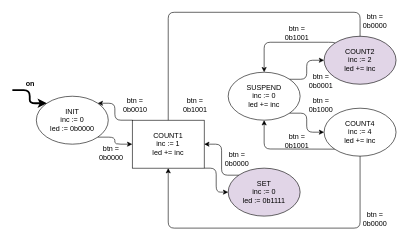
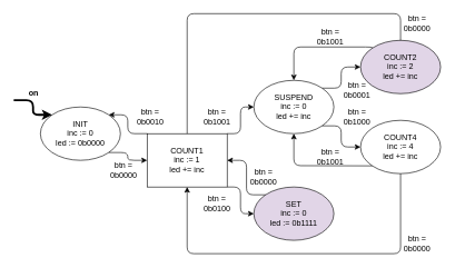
  <mxCell id="0" />
  <mxCell id="1" parent="0" />
  <mxCell id="2" value="&lt;div&gt;COUNT1&lt;/div&gt;&lt;div&gt;inc := 1&lt;/div&gt;&lt;div&gt;led += inc&lt;br&gt;&lt;/div&gt;" style="whiteSpace=wrap;html=1;rounded=0;" vertex="1" parent="1"><mxGeometry x="220" y="200" width="120" height="80" as="geometry" /></mxCell>
  <mxCell id="3" value="&lt;div&gt;INIT&lt;/div&gt;inc := 0&lt;br&gt;led := 0b0000" style="ellipse;whiteSpace=wrap;html=1;" vertex="1" parent="1"><mxGeometry x="60" y="160" width="120" height="80" as="geometry" /></mxCell>
  <mxCell id="4" value="SUSPEND&lt;br&gt;&lt;div&gt;inc := 0&lt;/div&gt;&lt;div&gt;led += inc&lt;br&gt;&lt;/div&gt;" style="ellipse;whiteSpace=wrap;html=1;" vertex="1" parent="1"><mxGeometry x="380" y="120" width="120" height="80" as="geometry" /></mxCell>
  <mxCell id="5" value="&lt;div&gt;COUNT2&lt;/div&gt;&lt;div&gt;inc := 2&lt;/div&gt;&lt;div&gt;led += inc&lt;br&gt;&lt;/div&gt;" style="ellipse;whiteSpace=wrap;html=1;fillColor=#e1d5e7;" vertex="1" parent="1"><mxGeometry x="540" y="60" width="120" height="80" as="geometry" /></mxCell>
  <mxCell id="6" value="&lt;div&gt;COUNT4&lt;/div&gt;&lt;div&gt;inc := 4&lt;/div&gt;&lt;div&gt;led += inc&lt;br&gt;&lt;/div&gt;" style="ellipse;whiteSpace=wrap;html=1;" vertex="1" parent="1"><mxGeometry x="540" y="180" width="120" height="80" as="geometry" /></mxCell>
  <mxCell id="7" value="&lt;div&gt;SET&lt;/div&gt;&lt;div&gt;inc := 0&lt;br&gt;&lt;/div&gt;&lt;div&gt;led := 0b1111&lt;/div&gt;" style="ellipse;whiteSpace=wrap;html=1;fillColor=#e1d5e7;" vertex="1" parent="1"><mxGeometry x="380" y="280" width="120" height="80" as="geometry" /></mxCell>
  <mxCell id="8" value="" style="edgeStyle=elbowEdgeStyle;elbow=horizontal;endArrow=classic;html=1;exitX=1;exitY=1;exitDx=0;exitDy=0;entryX=0;entryY=0.5;entryDx=0;entryDy=0;" edge="1" parent="1" source="3" target="2"><mxGeometry width="50" height="50" relative="1" as="geometry"><mxPoint x="180" y="250" as="sourcePoint" /><mxPoint x="230" y="200" as="targetPoint" /></mxGeometry></mxCell>
  <mxCell id="9" value="btn = 0b0000" style="text;html=1;strokeColor=none;fillColor=none;align=center;verticalAlign=middle;whiteSpace=wrap;rounded=0;" vertex="1" parent="1"><mxGeometry x="160" y="240" width="50" height="30" as="geometry" /></mxCell>
  <mxCell id="10" value="" style="edgeStyle=elbowEdgeStyle;elbow=horizontal;endArrow=classic;html=1;exitX=1;exitY=1;exitDx=0;exitDy=0;entryX=0;entryY=0.5;entryDx=0;entryDy=0;" edge="1" parent="1" source="2" target="7"><mxGeometry width="50" height="50" relative="1" as="geometry"><mxPoint x="310" y="350" as="sourcePoint" /><mxPoint x="360" y="300" as="targetPoint" /></mxGeometry></mxCell>
  <mxCell id="11" value="" style="edgeStyle=elbowEdgeStyle;elbow=horizontal;endArrow=classic;html=1;entryX=1;entryY=0;entryDx=0;entryDy=0;exitX=0;exitY=0;exitDx=0;exitDy=0;" edge="1" parent="1" source="2" target="3"><mxGeometry width="50" height="50" relative="1" as="geometry"><mxPoint x="210" y="150" as="sourcePoint" /><mxPoint x="260" y="100" as="targetPoint" /></mxGeometry></mxCell>
  <mxCell id="12" value="btn = 0b0010" style="text;html=1;strokeColor=none;fillColor=none;align=center;verticalAlign=middle;whiteSpace=wrap;rounded=0;" vertex="1" parent="1"><mxGeometry x="200" y="160" width="50" height="30" as="geometry" /></mxCell>
+ <mxCell id="13" value="btn = 0b0100" style="text;html=1;strokeColor=none;fillColor=none;align=center;verticalAlign=middle;whiteSpace=wrap;rounded=0;" vertex="1" parent="1"><mxGeometry x="300" y="290" width="50" height="30" as="geometry" /></mxCell>
  <mxCell id="14" value="" style="edgeStyle=elbowEdgeStyle;elbow=horizontal;endArrow=classic;html=1;entryX=1;entryY=0.5;entryDx=0;entryDy=0;exitX=0;exitY=0;exitDx=0;exitDy=0;" edge="1" parent="1" source="7" target="2"><mxGeometry width="50" height="50" relative="1" as="geometry"><mxPoint x="360" y="280" as="sourcePoint" /><mxPoint x="410" y="230" as="targetPoint" /></mxGeometry></mxCell>
  <mxCell id="15" value="btn = 0b0000" style="text;html=1;strokeColor=none;fillColor=none;align=center;verticalAlign=middle;whiteSpace=wrap;rounded=0;" vertex="1" parent="1"><mxGeometry x="370" y="250" width="50" height="30" as="geometry" /></mxCell>
+ <mxCell id="16" value="" style="edgeStyle=elbowEdgeStyle;elbow=horizontal;endArrow=classic;html=1;exitX=1;exitY=0;exitDx=0;exitDy=0;entryX=0;entryY=0.5;entryDx=0;entryDy=0;" edge="1" parent="1" source="2" target="4"><mxGeometry width="50" height="50" relative="1" as="geometry"><mxPoint x="290" y="170" as="sourcePoint" /><mxPoint x="340" y="120" as="targetPoint" /></mxGeometry></mxCell>
  <mxCell id="17" value="btn = 0b1001" style="text;html=1;strokeColor=none;fillColor=none;align=center;verticalAlign=middle;whiteSpace=wrap;rounded=0;" vertex="1" parent="1"><mxGeometry x="300" y="160" width="50" height="30" as="geometry" /></mxCell>
  <mxCell id="18" value="" style="edgeStyle=elbowEdgeStyle;elbow=horizontal;endArrow=classic;html=1;entryX=0;entryY=0;entryDx=0;entryDy=0;strokeWidth=3;" edge="1" parent="1" target="3"><mxGeometry width="50" height="50" relative="1" as="geometry"><mxPoint x="20" y="150" as="sourcePoint" /><mxPoint x="70" y="100" as="targetPoint" /></mxGeometry></mxCell>
  <mxCell id="19" value="on" style="text;html=1;strokeColor=none;fillColor=none;align=center;verticalAlign=middle;whiteSpace=wrap;rounded=0;fontStyle=1" vertex="1" parent="1"><mxGeometry x="30" y="130" width="40" height="20" as="geometry" /></mxCell>
  <mxCell id="20" value="" style="edgeStyle=elbowEdgeStyle;elbow=horizontal;endArrow=classic;html=1;strokeWidth=1;exitX=1;exitY=0;exitDx=0;exitDy=0;entryX=0;entryY=0.5;entryDx=0;entryDy=0;" edge="1" parent="1" source="4" target="5"><mxGeometry width="50" height="50" relative="1" as="geometry"><mxPoint x="480" y="120" as="sourcePoint" /><mxPoint x="530" y="70" as="targetPoint" /></mxGeometry></mxCell>
  <mxCell id="21" value="btn = 0b1000" style="text;html=1;strokeColor=none;fillColor=none;align=center;verticalAlign=middle;whiteSpace=wrap;rounded=0;" vertex="1" parent="1"><mxGeometry x="510" y="160" width="50" height="30" as="geometry" /></mxCell>
  <mxCell id="22" value="" style="edgeStyle=elbowEdgeStyle;elbow=horizontal;endArrow=classic;html=1;strokeWidth=1;exitX=1;exitY=1;exitDx=0;exitDy=0;entryX=0;entryY=0.5;entryDx=0;entryDy=0;" edge="1" parent="1" source="4" target="6"><mxGeometry width="50" height="50" relative="1" as="geometry"><mxPoint x="480" y="260" as="sourcePoint" /><mxPoint x="530" y="210" as="targetPoint" /></mxGeometry></mxCell>
  <mxCell id="23" value="" style="edgeStyle=elbowEdgeStyle;elbow=vertical;endArrow=classic;html=1;strokeWidth=1;exitX=0;exitY=0;exitDx=0;exitDy=0;entryX=0.5;entryY=0;entryDx=0;entryDy=0;" edge="1" parent="1" source="5" target="4"><mxGeometry width="50" height="50" relative="1" as="geometry"><mxPoint x="450" y="40" as="sourcePoint" /><mxPoint x="500" y="-10" as="targetPoint" /><Array as="points"><mxPoint x="520" y="70" /></Array></mxGeometry></mxCell>
  <mxCell id="24" value="btn = 0b0001" style="text;html=1;strokeColor=none;fillColor=none;align=center;verticalAlign=middle;whiteSpace=wrap;rounded=0;" vertex="1" parent="1"><mxGeometry x="510" y="120" width="50" height="30" as="geometry" /></mxCell>
  <mxCell id="25" value="btn = 0b1001" style="text;html=1;strokeColor=none;fillColor=none;align=center;verticalAlign=middle;whiteSpace=wrap;rounded=0;" vertex="1" parent="1"><mxGeometry x="470" y="40" width="50" height="30" as="geometry" /></mxCell>
  <mxCell id="26" value="" style="edgeStyle=elbowEdgeStyle;elbow=vertical;endArrow=classic;html=1;strokeWidth=1;entryX=0.5;entryY=1;entryDx=0;entryDy=0;exitX=0;exitY=1;exitDx=0;exitDy=0;" edge="1" parent="1" source="6" target="4"><mxGeometry width="50" height="50" relative="1" as="geometry"><mxPoint x="460" y="270" as="sourcePoint" /><mxPoint x="510" y="220" as="targetPoint" /><Array as="points"><mxPoint x="480" y="248" /></Array></mxGeometry></mxCell>
  <mxCell id="27" value="btn = 0b1001" style="text;html=1;strokeColor=none;fillColor=none;align=center;verticalAlign=middle;whiteSpace=wrap;rounded=0;" vertex="1" parent="1"><mxGeometry x="470" y="220" width="50" height="30" as="geometry" /></mxCell>
  <mxCell id="28" value="" style="edgeStyle=elbowEdgeStyle;elbow=vertical;endArrow=classic;html=1;strokeWidth=1;exitX=0.5;exitY=1;exitDx=0;exitDy=0;entryX=0.5;entryY=1;entryDx=0;entryDy=0;" edge="1" parent="1" source="6" target="2"><mxGeometry width="50" height="50" relative="1" as="geometry"><mxPoint x="570" y="350" as="sourcePoint" /><mxPoint x="620" y="300" as="targetPoint" /><Array as="points"><mxPoint x="500" y="380" /></Array></mxGeometry></mxCell>
  <mxCell id="29" value="" style="edgeStyle=elbowEdgeStyle;elbow=vertical;endArrow=none;html=1;strokeWidth=1;entryX=0.5;entryY=0;entryDx=0;entryDy=0;" edge="1" parent="1" source="5" target="2"><mxGeometry width="50" height="50" relative="1" as="geometry"><mxPoint x="280" y="90" as="sourcePoint" /><mxPoint x="330" y="40" as="targetPoint" /><Array as="points"><mxPoint x="420" y="20" /></Array></mxGeometry></mxCell>
  <mxCell id="30" value="btn = 0b0000" style="text;html=1;strokeColor=none;fillColor=none;align=center;verticalAlign=middle;whiteSpace=wrap;rounded=0;" vertex="1" parent="1"><mxGeometry x="600" y="20" width="50" height="30" as="geometry" /></mxCell>
  <mxCell id="31" value="btn = 0b0000" style="text;html=1;strokeColor=none;fillColor=none;align=center;verticalAlign=middle;whiteSpace=wrap;rounded=0;" vertex="1" parent="1"><mxGeometry x="600" y="350" width="50" height="30" as="geometry" /></mxCell>
